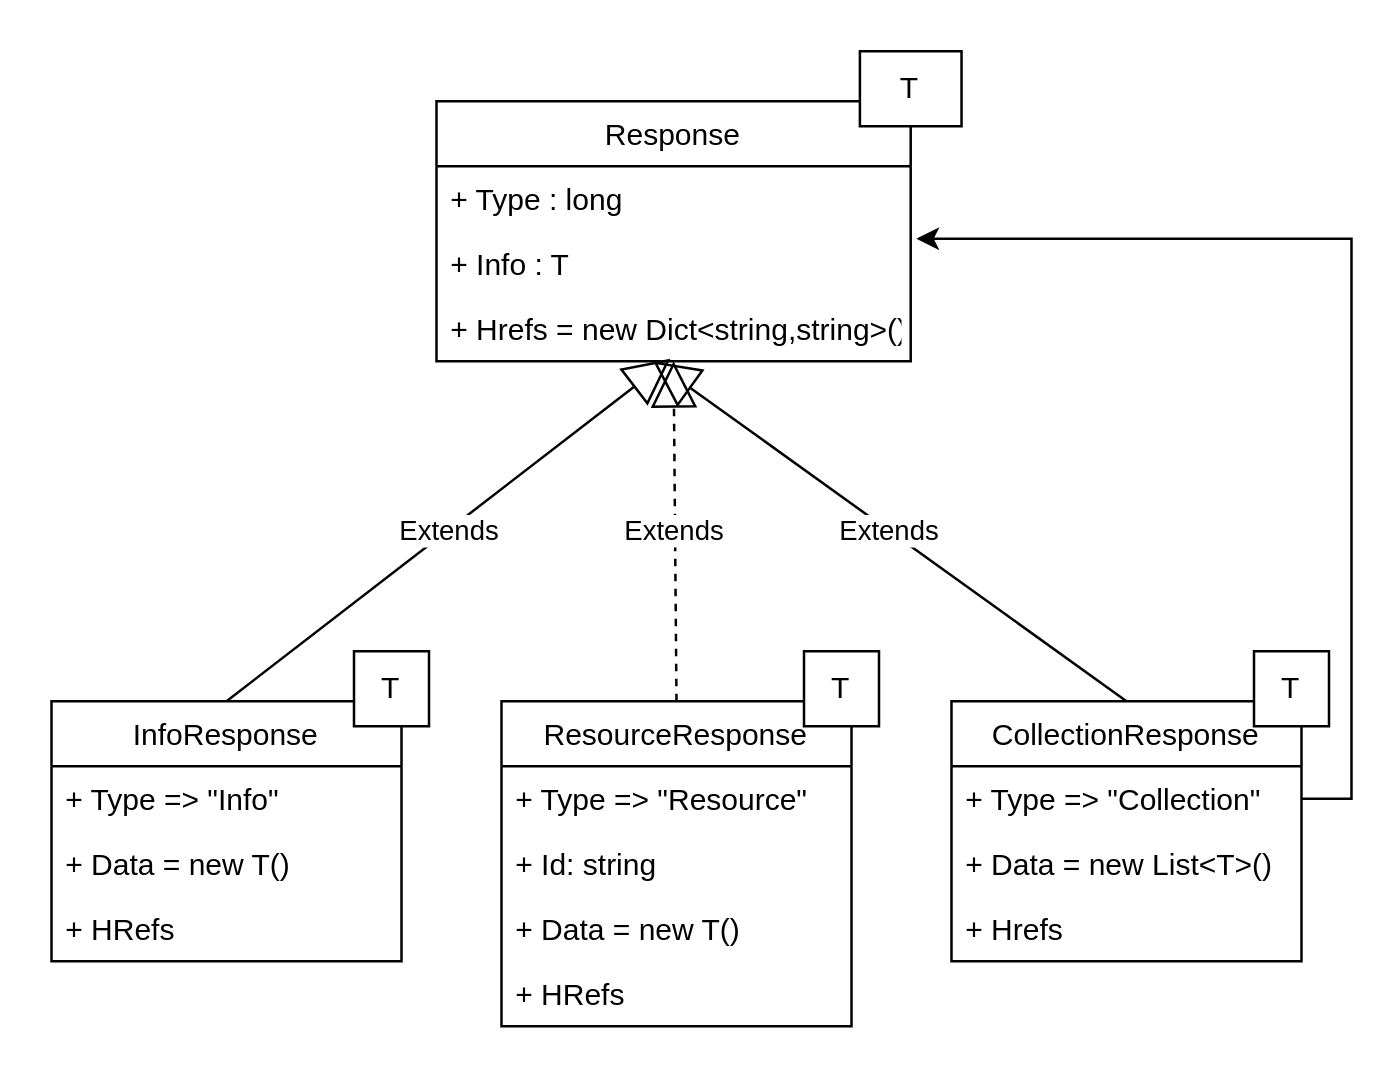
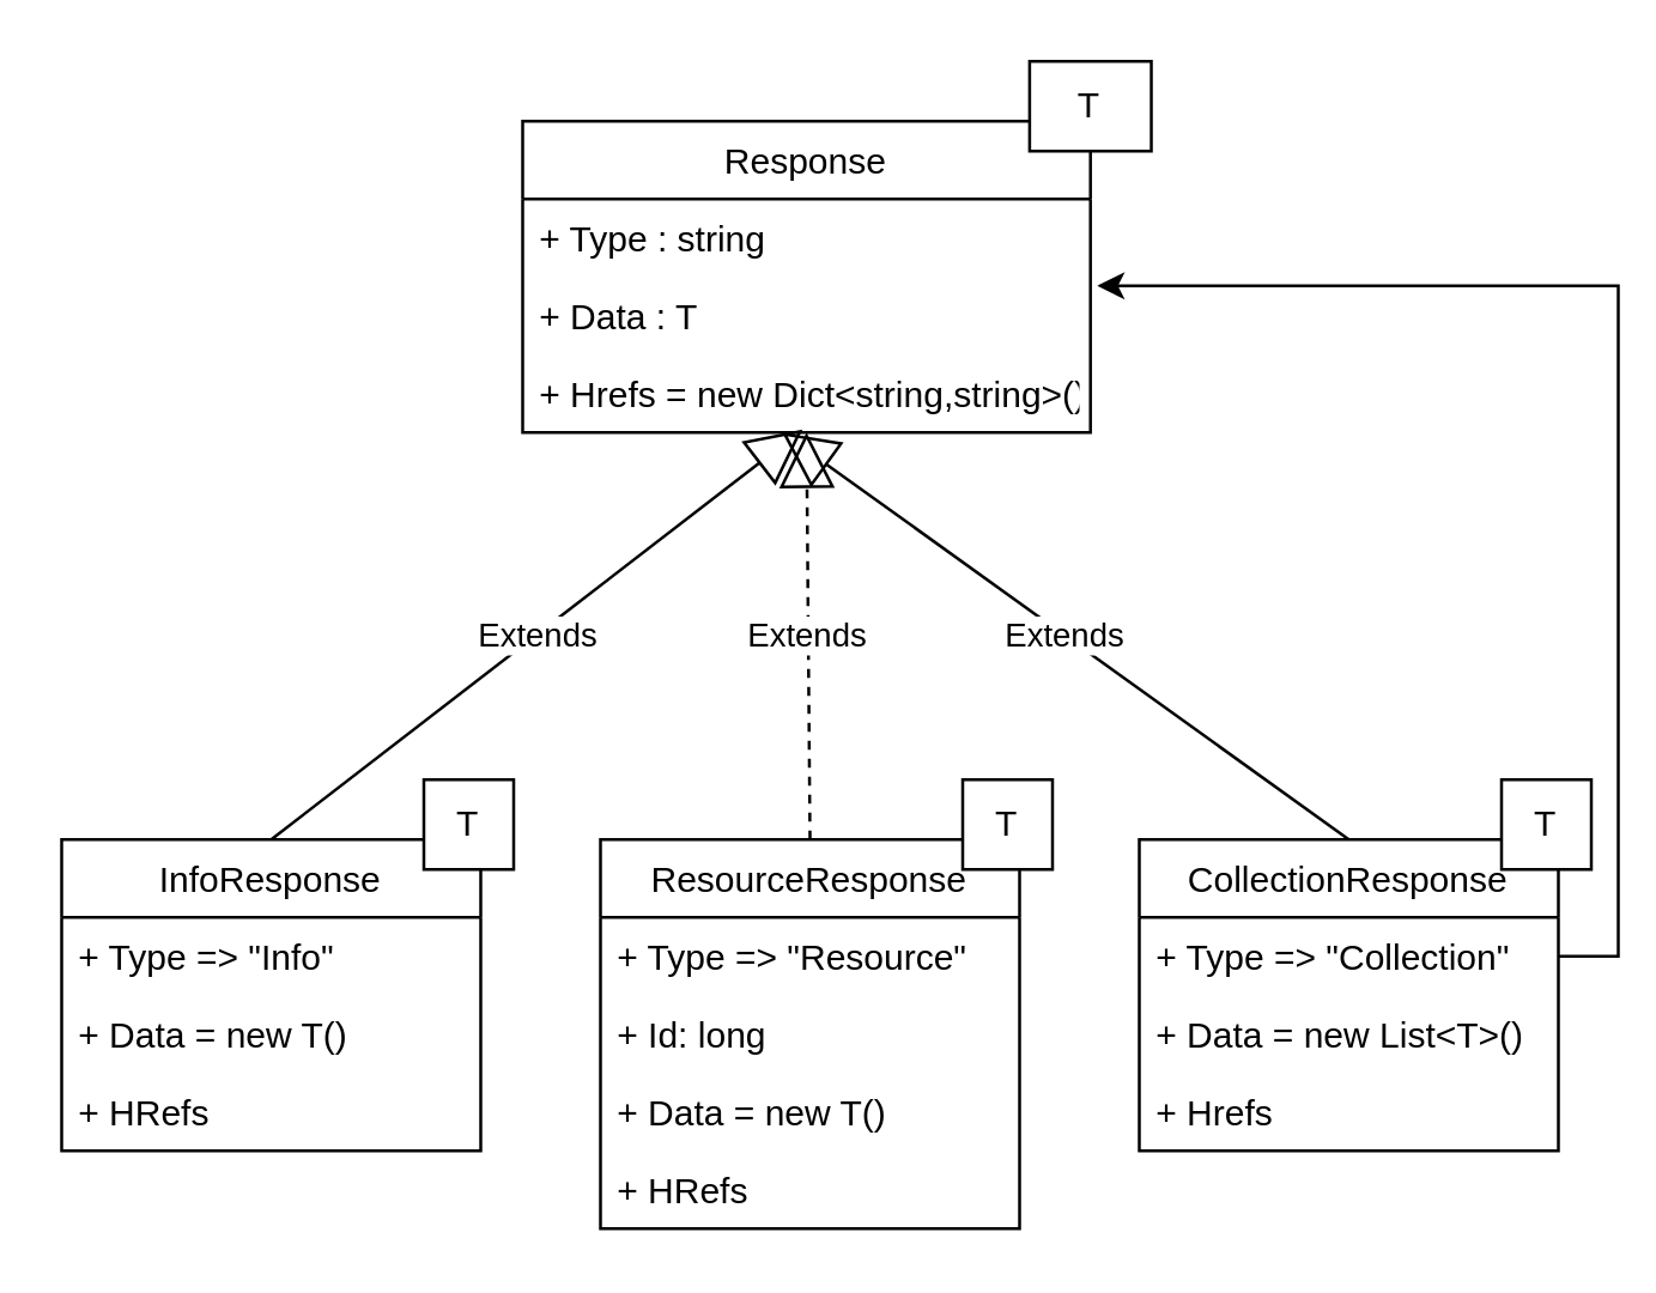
  <mxCell id="0" />
  <mxCell id="1" parent="0" />
  <mxCell id="2" style="edgeStyle=orthogonalEdgeStyle;rounded=0;orthogonalLoop=1;jettySize=auto;html=1;exitX=1;exitY=0.5;exitDx=0;exitDy=0;entryX=1.012;entryY=0.115;entryDx=0;entryDy=0;entryPerimeter=0;" parent="1" source="7" target="14" edge="1"><mxGeometry relative="1" as="geometry"><mxPoint x="440" y="70" as="targetPoint" /></mxGeometry></mxCell>
  <mxCell id="3" value="Extends" style="endArrow=block;endSize=16;endFill=0;html=1;exitX=0.5;exitY=0;exitDx=0;exitDy=0;entryX=0.5;entryY=1;entryDx=0;entryDy=0;dashed=1;" parent="1" source="18" target="12" edge="1"><mxGeometry width="160" relative="1" as="geometry"><mxPoint x="269" y="520" as="sourcePoint" /><mxPoint x="340" y="170" as="targetPoint" /></mxGeometry></mxCell>
  <mxCell id="4" value="Extends" style="endArrow=block;endSize=16;endFill=0;html=1;exitX=0.5;exitY=0;exitDx=0;exitDy=0;entryX=0.457;entryY=1;entryDx=0;entryDy=0;entryPerimeter=0;" parent="1" source="6" target="15" edge="1"><mxGeometry width="160" relative="1" as="geometry"><mxPoint x="499" y="540" as="sourcePoint" /><mxPoint x="298.04" y="220.99" as="targetPoint" /></mxGeometry></mxCell>
  <mxCell id="5" value="" style="group" parent="1" vertex="1" connectable="0"><mxGeometry x="380" y="260" width="151" height="124" as="geometry" /></mxCell>
  <mxCell id="6" value="CollectionResponse" style="swimlane;fontStyle=0;childLayout=stackLayout;horizontal=1;startSize=26;fillColor=none;horizontalStack=0;resizeParent=1;resizeParentMax=0;resizeLast=0;collapsible=1;marginBottom=0;" parent="5" vertex="1"><mxGeometry y="20" width="140" height="104" as="geometry" /></mxCell>
  <mxCell id="7" value="+ Type =&gt; &quot;Collection&quot;" style="text;strokeColor=none;fillColor=none;align=left;verticalAlign=top;spacingLeft=4;spacingRight=4;overflow=hidden;rotatable=0;points=[[0,0.5],[1,0.5]];portConstraint=eastwest;" parent="6" vertex="1"><mxGeometry y="26" width="140" height="26" as="geometry" /></mxCell>
  <mxCell id="8" value="+ Data = new List&lt;T&gt;()&#10;" style="text;strokeColor=none;fillColor=none;align=left;verticalAlign=top;spacingLeft=4;spacingRight=4;overflow=hidden;rotatable=0;points=[[0,0.5],[1,0.5]];portConstraint=eastwest;" parent="6" vertex="1"><mxGeometry y="52" width="140" height="26" as="geometry" /></mxCell>
  <mxCell id="9" value="+ Hrefs&#10;" style="text;strokeColor=none;fillColor=none;align=left;verticalAlign=top;spacingLeft=4;spacingRight=4;overflow=hidden;rotatable=0;points=[[0,0.5],[1,0.5]];portConstraint=eastwest;" parent="6" vertex="1"><mxGeometry y="78" width="140" height="26" as="geometry" /></mxCell>
  <mxCell id="10" value="T" style="rounded=0;whiteSpace=wrap;html=1;" parent="5" vertex="1"><mxGeometry x="121" width="30" height="30" as="geometry" /></mxCell>
  <mxCell id="11" value="" style="group" parent="1" vertex="1" connectable="0"><mxGeometry x="174" y="20" width="210" height="124" as="geometry" /></mxCell>
  <mxCell id="12" value="Response" style="swimlane;fontStyle=0;childLayout=stackLayout;horizontal=1;startSize=26;fillColor=none;horizontalStack=0;resizeParent=1;resizeParentMax=0;resizeLast=0;collapsible=1;marginBottom=0;" parent="11" vertex="1"><mxGeometry y="20" width="189.677" height="104" as="geometry" /></mxCell>
- <mxCell id="13" value="+ Type : long" style="text;strokeColor=none;fillColor=none;align=left;verticalAlign=top;spacingLeft=4;spacingRight=4;overflow=hidden;rotatable=0;points=[[0,0.5],[1,0.5]];portConstraint=eastwest;" parent="12" vertex="1"><mxGeometry y="26" width="189.677" height="26" as="geometry" /></mxCell>
- <mxCell id="14" value="+ Info : T" style="text;strokeColor=none;fillColor=none;align=left;verticalAlign=top;spacingLeft=4;spacingRight=4;overflow=hidden;rotatable=0;points=[[0,0.5],[1,0.5]];portConstraint=eastwest;" parent="12" vertex="1"><mxGeometry y="52" width="189.677" height="26" as="geometry" /></mxCell>
+ <mxCell id="13" value="+ Type : string" style="text;strokeColor=none;fillColor=none;align=left;verticalAlign=top;spacingLeft=4;spacingRight=4;overflow=hidden;rotatable=0;points=[[0,0.5],[1,0.5]];portConstraint=eastwest;" parent="12" vertex="1"><mxGeometry y="26" width="189.677" height="26" as="geometry" /></mxCell>
+ <mxCell id="14" value="+ Data : T" style="text;strokeColor=none;fillColor=none;align=left;verticalAlign=top;spacingLeft=4;spacingRight=4;overflow=hidden;rotatable=0;points=[[0,0.5],[1,0.5]];portConstraint=eastwest;" parent="12" vertex="1"><mxGeometry y="52" width="189.677" height="26" as="geometry" /></mxCell>
  <mxCell id="15" value="+ Hrefs = new Dict&lt;string,string&gt;()" style="text;strokeColor=none;fillColor=none;align=left;verticalAlign=top;spacingLeft=4;spacingRight=4;overflow=hidden;rotatable=0;points=[[0,0.5],[1,0.5]];portConstraint=eastwest;" parent="12" vertex="1"><mxGeometry y="78" width="189.677" height="26" as="geometry" /></mxCell>
  <mxCell id="16" value="T" style="rounded=0;whiteSpace=wrap;html=1;" parent="11" vertex="1"><mxGeometry x="169.355" width="40.645" height="30" as="geometry" /></mxCell>
  <mxCell id="17" value="" style="group" parent="1" vertex="1" connectable="0"><mxGeometry x="200" y="260" width="151" height="150" as="geometry" /></mxCell>
  <mxCell id="18" value="ResourceResponse" style="swimlane;fontStyle=0;childLayout=stackLayout;horizontal=1;startSize=26;fillColor=none;horizontalStack=0;resizeParent=1;resizeParentMax=0;resizeLast=0;collapsible=1;marginBottom=0;" parent="17" vertex="1"><mxGeometry y="20" width="140" height="130" as="geometry" /></mxCell>
  <mxCell id="19" value="+ Type =&gt; &quot;Resource&quot;" style="text;strokeColor=none;fillColor=none;align=left;verticalAlign=top;spacingLeft=4;spacingRight=4;overflow=hidden;rotatable=0;points=[[0,0.5],[1,0.5]];portConstraint=eastwest;" parent="18" vertex="1"><mxGeometry y="26" width="140" height="26" as="geometry" /></mxCell>
- <mxCell id="20" value="+ Id: string" style="text;strokeColor=none;fillColor=none;align=left;verticalAlign=top;spacingLeft=4;spacingRight=4;overflow=hidden;rotatable=0;points=[[0,0.5],[1,0.5]];portConstraint=eastwest;" parent="18" vertex="1"><mxGeometry y="52" width="140" height="26" as="geometry" /></mxCell>
+ <mxCell id="20" value="+ Id: long" style="text;strokeColor=none;fillColor=none;align=left;verticalAlign=top;spacingLeft=4;spacingRight=4;overflow=hidden;rotatable=0;points=[[0,0.5],[1,0.5]];portConstraint=eastwest;" parent="18" vertex="1"><mxGeometry y="52" width="140" height="26" as="geometry" /></mxCell>
  <mxCell id="21" value="+ Data = new T()" style="text;strokeColor=none;fillColor=none;align=left;verticalAlign=top;spacingLeft=4;spacingRight=4;overflow=hidden;rotatable=0;points=[[0,0.5],[1,0.5]];portConstraint=eastwest;" parent="18" vertex="1"><mxGeometry y="78" width="140" height="26" as="geometry" /></mxCell>
  <mxCell id="22" value="+ HRefs" style="text;strokeColor=none;fillColor=none;align=left;verticalAlign=top;spacingLeft=4;spacingRight=4;overflow=hidden;rotatable=0;points=[[0,0.5],[1,0.5]];portConstraint=eastwest;" parent="18" vertex="1"><mxGeometry y="104" width="140" height="26" as="geometry" /></mxCell>
  <mxCell id="23" value="T" style="rounded=0;whiteSpace=wrap;html=1;" parent="17" vertex="1"><mxGeometry x="121" width="30" height="30" as="geometry" /></mxCell>
  <mxCell id="24" value="" style="group" parent="1" vertex="1" connectable="0"><mxGeometry x="20" y="260" width="151" height="150" as="geometry" /></mxCell>
  <mxCell id="25" value="InfoResponse" style="swimlane;fontStyle=0;childLayout=stackLayout;horizontal=1;startSize=26;fillColor=none;horizontalStack=0;resizeParent=1;resizeParentMax=0;resizeLast=0;collapsible=1;marginBottom=0;" parent="24" vertex="1"><mxGeometry y="20" width="140" height="104" as="geometry" /></mxCell>
  <mxCell id="26" value="+ Type =&gt; &quot;Info&quot;" style="text;strokeColor=none;fillColor=none;align=left;verticalAlign=top;spacingLeft=4;spacingRight=4;overflow=hidden;rotatable=0;points=[[0,0.5],[1,0.5]];portConstraint=eastwest;" parent="25" vertex="1"><mxGeometry y="26" width="140" height="26" as="geometry" /></mxCell>
  <mxCell id="27" value="+ Data = new T()" style="text;strokeColor=none;fillColor=none;align=left;verticalAlign=top;spacingLeft=4;spacingRight=4;overflow=hidden;rotatable=0;points=[[0,0.5],[1,0.5]];portConstraint=eastwest;" parent="25" vertex="1"><mxGeometry y="52" width="140" height="26" as="geometry" /></mxCell>
  <mxCell id="28" value="+ HRefs" style="text;strokeColor=none;fillColor=none;align=left;verticalAlign=top;spacingLeft=4;spacingRight=4;overflow=hidden;rotatable=0;points=[[0,0.5],[1,0.5]];portConstraint=eastwest;" parent="25" vertex="1"><mxGeometry y="78" width="140" height="26" as="geometry" /></mxCell>
  <mxCell id="29" value="T" style="rounded=0;whiteSpace=wrap;html=1;" parent="24" vertex="1"><mxGeometry x="121" width="30" height="30" as="geometry" /></mxCell>
  <mxCell id="30" value="Extends" style="endArrow=block;endSize=16;endFill=0;html=1;exitX=0.5;exitY=0;exitDx=0;exitDy=0;entryX=0.493;entryY=0.962;entryDx=0;entryDy=0;entryPerimeter=0;" parent="1" source="25" target="15" edge="1"><mxGeometry width="160" relative="1" as="geometry"><mxPoint x="70" y="220" as="sourcePoint" /><mxPoint x="230" y="220" as="targetPoint" /></mxGeometry></mxCell>
